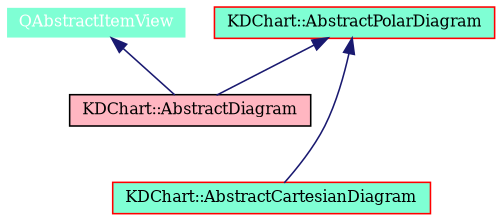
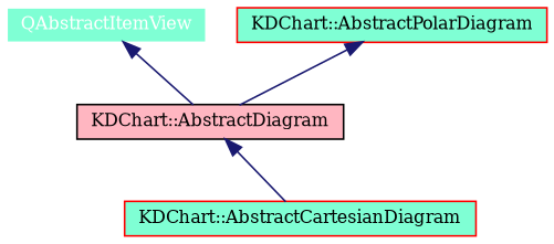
  digraph {
    fontname="DejaVu Serif"
    node [color=red fillcolor=aquamarine fontname="DejaVu Serif" fontsize=10 shape=record style=filled]
    edge [color=midnightblue dir=back fontname="DejaVu Serif" fontsize=10 labelfontname=Helvetica labelfontsize=10 style=solid]
    n1 [color=white fontcolor=white height=0.2 label=QAbstractItemView width=0.4]
    n2 [color=black fillcolor=lightpink height=0.2 label="KDChart::AbstractDiagram" width=0.4]
    n3 [height=0.2 label="KDChart::AbstractCartesianDiagram" width=0.4]
    n4 [height=0.2 label="KDChart::AbstractPolarDiagram" width=0.4]
    n1 -> n2
-   n4 -> n3
+   n2 -> n3
    n4 -> n2
  }
